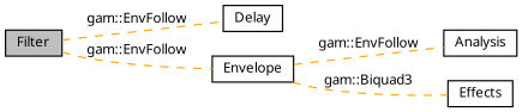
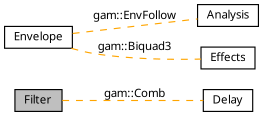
  digraph {
    rankdir=LR
    node [color=black fontname="FreeSans.ttf" fontsize=10 shape=box]
    edge [color=orange dir=none fontname="FreeSans.ttf" fontsize=10 labelfontname="FreeSans.ttf" labelfontsize=10 shape=plaintext style=dashed]
    n1 [fillcolor=grey75 fontcolor=black height=0.2 label=Filter style=filled width=0.4]
    n2 [height=0.2 label=Delay width=0.4]
    n3 [height=0.2 label=Envelope width=0.4]
    n4 [height=0.2 label=Analysis width=0.4]
    n5 [height=0.2 label=Effects width=0.4]
-   n1 -> n2 [label="gam::EnvFollow"]
-   n1 -> n3 [label="gam::EnvFollow"]
+   n1 -> n2 [label="gam::Comb"]
    n3 -> n4 [label="gam::EnvFollow"]
    n3 -> n5 [label="gam::Biquad3"]
  }
